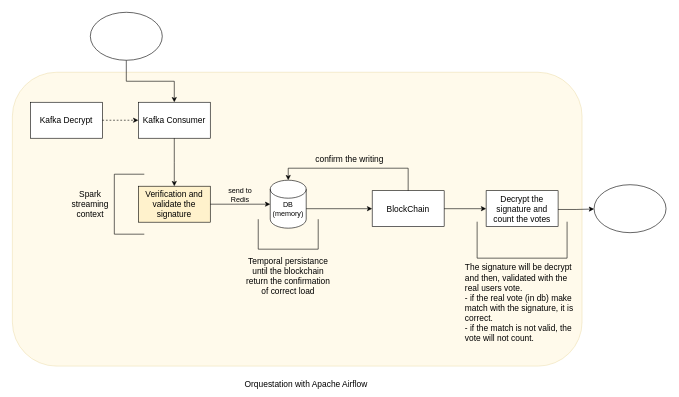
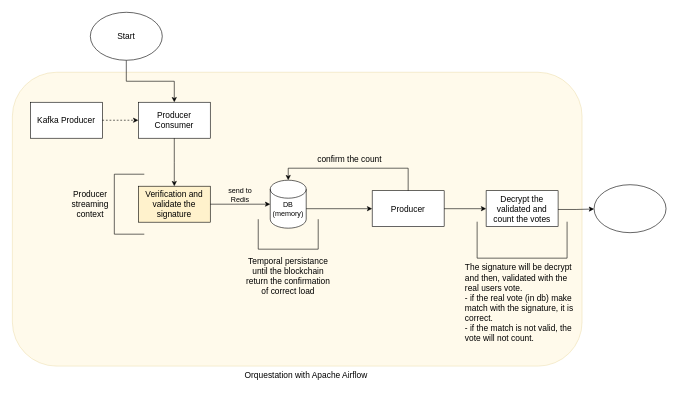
  <mxCell id="0" />
  <mxCell id="1" parent="0" />
  <mxCell id="2" value="" style="rounded=1;whiteSpace=wrap;html=1;fillColor=#fff2cc;strokeColor=#d6b656;opacity=40;" vertex="1" parent="1"><mxGeometry x="20" y="120" width="950" height="490" as="geometry" /></mxCell>
  <mxCell id="3" style="edgeStyle=orthogonalEdgeStyle;rounded=0;orthogonalLoop=1;jettySize=auto;html=1;exitX=0.5;exitY=1;exitDx=0;exitDy=0;entryX=0.5;entryY=0;entryDx=0;entryDy=0;" parent="1" source="4" target="11" edge="1"><mxGeometry relative="1" as="geometry" /></mxCell>
  <mxCell id="4" value="" style="ellipse;whiteSpace=wrap;html=1;" parent="1" vertex="1"><mxGeometry x="150" y="20" width="120" height="80" as="geometry" /></mxCell>
+ <mxCell id="5" value="&lt;span style=&quot;font-size: 14px;&quot;&gt;Start&lt;/span&gt;" style="text;html=1;align=center;verticalAlign=middle;whiteSpace=wrap;rounded=0;" parent="1" vertex="1"><mxGeometry x="180" y="45" width="60" height="30" as="geometry" /></mxCell>
  <mxCell id="6" value="" style="rounded=0;whiteSpace=wrap;html=1;" parent="1" vertex="1"><mxGeometry y="170" width="120" height="60" as="geometry" x="50" /></mxCell>
  <mxCell id="7" value="" style="edgeStyle=orthogonalEdgeStyle;rounded=0;orthogonalLoop=1;jettySize=auto;html=1;dashed=1;" parent="1" source="8" target="13" edge="1"><mxGeometry relative="1" as="geometry" /></mxCell>
- <mxCell id="8" value="&lt;font style=&quot;font-size: 14px;&quot;&gt;Kafka Decrypt&lt;/font&gt;" style="text;html=1;align=center;verticalAlign=middle;whiteSpace=wrap;rounded=0;" parent="1" vertex="1"><mxGeometry y="170" width="120" height="60" as="geometry" x="50" /></mxCell>
+ <mxCell id="8" value="&lt;font style=&quot;font-size: 14px;&quot;&gt;Kafka Producer&lt;/font&gt;" style="text;html=1;align=center;verticalAlign=middle;whiteSpace=wrap;rounded=0;" parent="1" vertex="1"><mxGeometry y="170" width="120" height="60" as="geometry" x="50" /></mxCell>
  <mxCell id="9" value="&lt;font style=&quot;font-size: 14px;&quot;&gt;Verification and validate the signature&lt;/font&gt;" style="rounded=0;whiteSpace=wrap;html=1;fillColor=#fff2cc;" parent="1" vertex="1"><mxGeometry x="230" y="310" width="120" height="60" as="geometry" /></mxCell>
  <mxCell id="10" value="" style="rounded=0;whiteSpace=wrap;html=1;" parent="1" vertex="1"><mxGeometry x="620" y="317.5" width="120" height="60" as="geometry" /></mxCell>
  <mxCell id="11" value="" style="rounded=0;whiteSpace=wrap;html=1;" parent="1" vertex="1"><mxGeometry x="230" y="170" width="120" height="60" as="geometry" /></mxCell>
  <mxCell id="12" value="" style="edgeStyle=orthogonalEdgeStyle;rounded=0;orthogonalLoop=1;jettySize=auto;html=1;" parent="1" source="13" edge="1"><mxGeometry relative="1" as="geometry"><mxPoint x="290" y="310" as="targetPoint" /></mxGeometry></mxCell>
- <mxCell id="13" value="&lt;font style=&quot;font-size: 14px;&quot;&gt;Kafka Consumer&lt;/font&gt;" style="text;html=1;align=center;verticalAlign=middle;whiteSpace=wrap;rounded=0;" parent="1" vertex="1"><mxGeometry x="230" y="170" width="120" height="60" as="geometry" /></mxCell>
+ <mxCell id="13" value="&lt;font style=&quot;font-size: 14px;&quot;&gt;Producer Consumer&lt;/font&gt;" style="text;html=1;align=center;verticalAlign=middle;whiteSpace=wrap;rounded=0;" parent="1" vertex="1"><mxGeometry x="230" y="170" width="120" height="60" as="geometry" /></mxCell>
  <mxCell id="14" value="" style="edgeStyle=orthogonalEdgeStyle;rounded=0;orthogonalLoop=1;jettySize=auto;html=1;" parent="1" source="15" target="28" edge="1"><mxGeometry relative="1" as="geometry" /></mxCell>
- <mxCell id="15" value="&lt;font style=&quot;font-size: 14px;&quot;&gt;BlockChain&lt;/font&gt;" style="text;html=1;align=center;verticalAlign=middle;whiteSpace=wrap;rounded=0;" parent="1" vertex="1"><mxGeometry x="620" y="317.5" width="120" height="60" as="geometry" /></mxCell>
+ <mxCell id="15" value="&lt;font style=&quot;font-size: 14px;&quot;&gt;Producer&lt;/font&gt;" style="text;html=1;align=center;verticalAlign=middle;whiteSpace=wrap;rounded=0;" parent="1" vertex="1"><mxGeometry x="620" y="317.5" width="120" height="60" as="geometry" /></mxCell>
  <mxCell id="16" value="" style="ellipse;whiteSpace=wrap;html=1;" parent="1" vertex="1"><mxGeometry x="990" y="307.5" width="120" height="80" as="geometry" /></mxCell>
  <mxCell id="17" value="" style="strokeWidth=1;html=1;shape=mxgraph.flowchart.annotation_1;align=left;pointerEvents=1;" parent="1" vertex="1"><mxGeometry x="190" y="290" width="50" height="100" as="geometry" /></mxCell>
- <mxCell id="18" value="&lt;font style=&quot;font-size: 14px;&quot;&gt;Spark streaming context&lt;/font&gt;" style="text;html=1;align=center;verticalAlign=middle;whiteSpace=wrap;rounded=0;" parent="1" vertex="1"><mxGeometry x="110" y="300" width="80" height="80" as="geometry" /></mxCell>
+ <mxCell id="18" value="&lt;font style=&quot;font-size: 14px;&quot;&gt;Producer streaming context&lt;/font&gt;" style="text;html=1;align=center;verticalAlign=middle;whiteSpace=wrap;rounded=0;" parent="1" vertex="1"><mxGeometry x="110" y="300" width="80" height="80" as="geometry" /></mxCell>
  <mxCell id="19" value="" style="shape=cylinder3;whiteSpace=wrap;html=1;boundedLbl=1;backgroundOutline=1;size=15;" parent="1" vertex="1"><mxGeometry x="450" y="300" width="60" height="80" as="geometry" /></mxCell>
  <mxCell id="20" style="edgeStyle=orthogonalEdgeStyle;rounded=0;orthogonalLoop=1;jettySize=auto;html=1;exitX=1;exitY=0.5;exitDx=0;exitDy=0;entryX=0;entryY=0.5;entryDx=0;entryDy=0;entryPerimeter=0;" parent="1" source="9" target="19" edge="1"><mxGeometry relative="1" as="geometry" /></mxCell>
  <mxCell id="21" value="" style="edgeStyle=orthogonalEdgeStyle;rounded=0;orthogonalLoop=1;jettySize=auto;html=1;" parent="1" source="22" target="15" edge="1"><mxGeometry relative="1" as="geometry" /></mxCell>
  <mxCell id="22" value="&lt;div&gt;DB&lt;/div&gt;&lt;div&gt;(memory)&lt;/div&gt;" style="text;html=1;align=center;verticalAlign=middle;whiteSpace=wrap;rounded=0;" parent="1" vertex="1"><mxGeometry x="450" y="325" width="60" height="45" as="geometry" /></mxCell>
  <mxCell id="23" value="send to Redis" style="text;html=1;align=center;verticalAlign=middle;whiteSpace=wrap;rounded=0;" parent="1" vertex="1"><mxGeometry x="370" y="310" width="60" height="30" as="geometry" /></mxCell>
  <mxCell id="24" value="" style="strokeWidth=1;html=1;shape=mxgraph.flowchart.annotation_1;align=left;pointerEvents=1;rotation=-90;" parent="1" vertex="1"><mxGeometry x="455" y="340" width="50" height="100" as="geometry" /></mxCell>
  <mxCell id="25" value="&lt;font style=&quot;font-size: 14px;&quot;&gt;Temporal persistance until the blockchain return the confirmation of correct load&lt;/font&gt;" style="text;html=1;align=center;verticalAlign=middle;whiteSpace=wrap;rounded=0;" parent="1" vertex="1"><mxGeometry x="405" y="420" width="150" height="80" as="geometry" /></mxCell>
  <mxCell id="26" style="edgeStyle=orthogonalEdgeStyle;rounded=0;orthogonalLoop=1;jettySize=auto;html=1;exitX=0.5;exitY=0;exitDx=0;exitDy=0;entryX=0.5;entryY=0;entryDx=0;entryDy=0;entryPerimeter=0;" parent="1" source="15" target="19" edge="1"><mxGeometry relative="1" as="geometry" /></mxCell>
- <mxCell id="27" value="&lt;font style=&quot;font-size: 14px;&quot;&gt;confirm the writing&lt;/font&gt;" style="text;html=1;align=center;verticalAlign=middle;whiteSpace=wrap;rounded=0;" parent="1" vertex="1"><mxGeometry x="505" y="250" width="155" height="30" as="geometry" /></mxCell>
+ <mxCell id="27" value="&lt;font style=&quot;font-size: 14px;&quot;&gt;confirm the count&lt;/font&gt;" style="text;html=1;align=center;verticalAlign=middle;whiteSpace=wrap;rounded=0;" parent="1" vertex="1"><mxGeometry x="505" y="250" width="155" height="30" as="geometry" /></mxCell>
  <mxCell id="28" value="" style="rounded=0;whiteSpace=wrap;html=1;" parent="1" vertex="1"><mxGeometry x="810" y="317.5" width="120" height="60" as="geometry" /></mxCell>
  <mxCell id="29" value="" style="edgeStyle=orthogonalEdgeStyle;rounded=0;orthogonalLoop=1;jettySize=auto;html=1;" parent="1" source="30" edge="1"><mxGeometry relative="1" as="geometry"><mxPoint x="990" y="348" as="targetPoint" /></mxGeometry></mxCell>
- <mxCell id="30" value="&lt;font style=&quot;font-size: 14px;&quot;&gt;Decrypt the signature and count the votes&lt;/font&gt;" style="text;html=1;align=center;verticalAlign=middle;whiteSpace=wrap;rounded=0;" parent="1" vertex="1"><mxGeometry x="810" y="317.5" width="120" height="62.5" as="geometry" /></mxCell>
+ <mxCell id="30" value="&lt;font style=&quot;font-size: 14px;&quot;&gt;Decrypt the validated and count the votes&lt;/font&gt;" style="text;html=1;align=center;verticalAlign=middle;whiteSpace=wrap;rounded=0;" parent="1" vertex="1"><mxGeometry x="810" y="317.5" width="120" height="62.5" as="geometry" /></mxCell>
  <mxCell id="31" value="" style="shape=partialRectangle;whiteSpace=wrap;html=1;bottom=1;right=1;left=1;top=0;fillColor=none;routingCenterX=-0.5;" parent="1" vertex="1"><mxGeometry x="795" y="370" width="150" height="60" as="geometry" /></mxCell>
  <mxCell id="32" value="&lt;font style=&quot;font-size: 14px;&quot;&gt;The signature will be decrypt and then, validated with the real users vote.&lt;/font&gt;&lt;div style=&quot;font-size: 14px;&quot;&gt;&lt;font style=&quot;font-size: 14px;&quot;&gt;- if the real vote (in db) make match with the signature, it is correct.&lt;/font&gt;&lt;/div&gt;&lt;div style=&quot;font-size: 14px;&quot;&gt;&lt;font style=&quot;font-size: 14px;&quot;&gt;- if the match is not valid, the vote will not count.&lt;/font&gt;&lt;/div&gt;" style="text;html=1;align=left;verticalAlign=middle;whiteSpace=wrap;rounded=0;" parent="1" vertex="1"><mxGeometry x="772.5" y="430" width="195" height="150" as="geometry" /></mxCell>
- <mxCell id="33" value="&lt;font style=&quot;font-size: 14px;&quot;&gt;Orquestation with Apache Airflow&lt;/font&gt;" style="text;html=1;align=center;verticalAlign=middle;whiteSpace=wrap;rounded=0;" vertex="1" parent="1"><mxGeometry x="400" y="625" width="220" height="30" as="geometry" /></mxCell>
+ <mxCell id="33" value="&lt;font style=&quot;font-size: 14px;&quot;&gt;Orquestation with Apache Airflow&lt;/font&gt;" style="text;html=1;align=center;verticalAlign=middle;whiteSpace=wrap;rounded=0;" vertex="1" parent="1"><mxGeometry x="400" y="610" width="220" height="30" as="geometry" /></mxCell>
